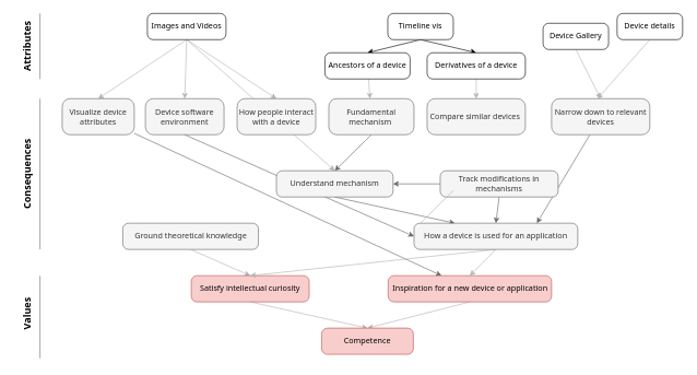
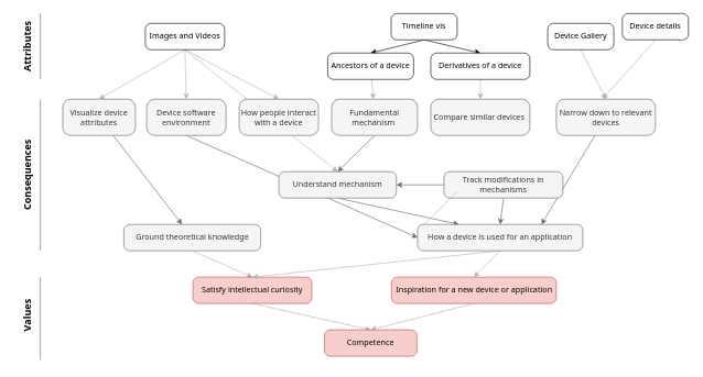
  <mxCell id="0" />
  <mxCell id="1" parent="0" />
  <mxCell id="2" style="rounded=0;orthogonalLoop=1;jettySize=auto;html=1;entryX=0.5;entryY=0;entryDx=0;entryDy=0;exitX=0.5;exitY=1;exitDx=0;exitDy=0;strokeColor=#B3B3B3;" edge="1" parent="1" source="6" target="13"><mxGeometry relative="1" as="geometry" /></mxCell>
  <mxCell id="3" style="rounded=0;orthogonalLoop=1;jettySize=auto;html=1;exitX=0.5;exitY=1;exitDx=0;exitDy=0;entryX=0.5;entryY=0;entryDx=0;entryDy=0;strokeColor=#B3B3B3;" edge="1" parent="1" source="6" target="11"><mxGeometry relative="1" as="geometry" /></mxCell>
  <mxCell id="4" style="edgeStyle=none;rounded=0;orthogonalLoop=1;jettySize=auto;html=1;exitX=0.5;exitY=1;exitDx=0;exitDy=0;entryX=0.5;entryY=0;entryDx=0;entryDy=0;strokeColor=#B3B3B3;" edge="1" parent="1" source="6" target="16"><mxGeometry relative="1" as="geometry" /></mxCell>
  <mxCell id="5" style="edgeStyle=none;rounded=0;orthogonalLoop=1;jettySize=auto;html=1;exitX=0.5;exitY=1;exitDx=0;exitDy=0;entryX=0.5;entryY=0;entryDx=0;entryDy=0;strokeColor=#B3B3B3;" edge="1" parent="1" source="6" target="18"><mxGeometry relative="1" as="geometry" /></mxCell>
- <mxCell id="6" value="Images and Videos" style="rounded=1;whiteSpace=wrap;html=1;arcSize=22;fontFamily=segoe UI;" vertex="1" parent="1"><mxGeometry x="224" y="20" width="120" height="40" as="geometry" /></mxCell>
+ <mxCell id="6" value="Images and Videos" style="rounded=1;whiteSpace=wrap;html=1;arcSize=22;fontFamily=segoe UI;" vertex="1" parent="1"><mxGeometry x="219" y="35" width="120" height="40" as="geometry" /></mxCell>
  <mxCell id="7" style="edgeStyle=none;rounded=0;orthogonalLoop=1;jettySize=auto;html=1;exitX=0.5;exitY=1;exitDx=0;exitDy=0;entryX=0.5;entryY=0;entryDx=0;entryDy=0;" edge="1" parent="1" source="9" target="20"><mxGeometry relative="1" as="geometry" /></mxCell>
  <mxCell id="8" style="edgeStyle=none;rounded=0;orthogonalLoop=1;jettySize=auto;html=1;exitX=0.5;exitY=1;exitDx=0;exitDy=0;entryX=0.5;entryY=0;entryDx=0;entryDy=0;" edge="1" parent="1" source="9" target="24"><mxGeometry relative="1" as="geometry" /></mxCell>
  <mxCell id="9" value="Timeline vis" style="rounded=1;whiteSpace=wrap;html=1;arcSize=22;fontFamily=segoe UI;" vertex="1" parent="1"><mxGeometry x="591" y="20" width="100" height="40" as="geometry" /></mxCell>
  <mxCell id="10" style="edgeStyle=none;rounded=0;orthogonalLoop=1;jettySize=auto;html=1;exitX=0.5;exitY=1;exitDx=0;exitDy=0;entryX=0;entryY=0.5;entryDx=0;entryDy=0;strokeColor=#666666;fillColor=#f5f5f5;" edge="1" parent="1" source="11" target="39"><mxGeometry relative="1" as="geometry" /></mxCell>
  <mxCell id="11" value="Device software environment" style="rounded=1;whiteSpace=wrap;html=1;fillColor=#f5f5f5;arcSize=22;fontFamily=segoe UI;strokeColor=#666666;fontColor=#333333;" vertex="1" parent="1"><mxGeometry x="221" y="150" width="120" height="55" as="geometry" /></mxCell>
- <mxCell id="12" style="rounded=0;orthogonalLoop=1;jettySize=auto;html=1;strokeColor=#666666;fillColor=#f5f5f5;" edge="1" parent="1" source="13" target="30"><mxGeometry relative="1" as="geometry" /></mxCell>
+ <mxCell id="12" style="rounded=0;orthogonalLoop=1;jettySize=auto;html=1;strokeColor=#666666;fillColor=#f5f5f5;" edge="1" parent="1" source="13" target="15"><mxGeometry relative="1" as="geometry" /></mxCell>
  <mxCell id="13" value="Visualize device attributes" style="rounded=1;whiteSpace=wrap;html=1;fillColor=#f5f5f5;arcSize=22;fontFamily=segoe UI;strokeColor=#666666;fontColor=#333333;" vertex="1" parent="1"><mxGeometry x="94" y="150" width="110" height="55" as="geometry" /></mxCell>
  <mxCell id="14" style="edgeStyle=none;rounded=0;orthogonalLoop=1;jettySize=auto;html=1;exitX=0.5;exitY=1;exitDx=0;exitDy=0;strokeColor=#B3B3B3;" edge="1" parent="1" source="15"><mxGeometry relative="1" as="geometry"><mxPoint x="381" y="420" as="targetPoint" /></mxGeometry></mxCell>
  <mxCell id="15" value="Ground theoretical knowledge" style="rounded=1;whiteSpace=wrap;html=1;fillColor=#f5f5f5;arcSize=22;fontFamily=segoe UI;strokeColor=#666666;fontColor=#333333;" vertex="1" parent="1"><mxGeometry x="186.5" y="340" width="207" height="40" as="geometry" /></mxCell>
  <mxCell id="16" value="How people interact with a device" style="rounded=1;whiteSpace=wrap;html=1;fillColor=#f5f5f5;arcSize=22;fontFamily=segoe UI;strokeColor=#666666;fontColor=#333333;" vertex="1" parent="1"><mxGeometry x="361" y="150" width="120" height="55" as="geometry" /></mxCell>
  <mxCell id="17" style="edgeStyle=none;rounded=0;orthogonalLoop=1;jettySize=auto;html=1;exitX=0.5;exitY=1;exitDx=0;exitDy=0;entryX=0.25;entryY=0;entryDx=0;entryDy=0;strokeColor=#666666;fillColor=#f5f5f5;" edge="1" parent="1" source="18" target="39"><mxGeometry relative="1" as="geometry" /></mxCell>
  <mxCell id="18" value="Understand mechanism" style="rounded=1;whiteSpace=wrap;html=1;fillColor=#f5f5f5;arcSize=22;fontFamily=segoe UI;strokeColor=#666666;fontColor=#333333;" vertex="1" parent="1"><mxGeometry x="421" y="260" width="178" height="40" as="geometry" /></mxCell>
  <mxCell id="19" value="" style="edgeStyle=none;rounded=0;orthogonalLoop=1;jettySize=auto;html=1;strokeColor=#B3B3B3;" edge="1" parent="1" source="20" target="22"><mxGeometry relative="1" as="geometry" /></mxCell>
  <mxCell id="20" value="Ancestors of a device" style="rounded=1;whiteSpace=wrap;html=1;arcSize=22;fontFamily=segoe UI;" vertex="1" parent="1"><mxGeometry x="495" y="80" width="130" height="40" as="geometry" /></mxCell>
  <mxCell id="21" style="edgeStyle=none;rounded=0;orthogonalLoop=1;jettySize=auto;html=1;exitX=0.5;exitY=1;exitDx=0;exitDy=0;entryX=0.5;entryY=0;entryDx=0;entryDy=0;strokeColor=#666666;fillColor=#f5f5f5;" edge="1" parent="1" source="22" target="18"><mxGeometry relative="1" as="geometry" /></mxCell>
  <mxCell id="22" value="Fundamental mechanism&amp;nbsp;" style="rounded=1;whiteSpace=wrap;html=1;fillColor=#f5f5f5;arcSize=22;fontFamily=segoe UI;strokeColor=#666666;fontColor=#333333;" vertex="1" parent="1"><mxGeometry x="501" y="150" width="130" height="55" as="geometry" /></mxCell>
  <mxCell id="23" style="edgeStyle=none;rounded=0;orthogonalLoop=1;jettySize=auto;html=1;exitX=0.5;exitY=1;exitDx=0;exitDy=0;strokeColor=#B3B3B3;" edge="1" parent="1" source="24" target="25"><mxGeometry relative="1" as="geometry" /></mxCell>
  <mxCell id="24" value="Derivatives of a device" style="rounded=1;whiteSpace=wrap;html=1;arcSize=22;fontFamily=segoe UI;" vertex="1" parent="1"><mxGeometry x="651" y="80" width="150" height="40" as="geometry" /></mxCell>
  <mxCell id="25" value="Compare similar devices&amp;nbsp;" style="rounded=1;whiteSpace=wrap;html=1;fillColor=#f5f5f5;arcSize=22;fontFamily=segoe UI;strokeColor=#666666;fontColor=#333333;" vertex="1" parent="1"><mxGeometry x="651" y="150" width="150" height="55" as="geometry" /></mxCell>
  <mxCell id="26" style="edgeStyle=none;rounded=0;orthogonalLoop=1;jettySize=auto;html=1;strokeColor=#666666;fillColor=#f5f5f5;" edge="1" parent="1" source="42" target="18"><mxGeometry relative="1" as="geometry" /></mxCell>
  <mxCell id="27" style="edgeStyle=none;rounded=0;orthogonalLoop=1;jettySize=auto;html=1;exitX=0.5;exitY=1;exitDx=0;exitDy=0;entryX=0.5;entryY=0;entryDx=0;entryDy=0;strokeColor=#B3B3B3;" edge="1" parent="1" source="28" target="40"><mxGeometry relative="1" as="geometry" /></mxCell>
  <mxCell id="28" value="Satisfy intellectual curiosity" style="rounded=1;whiteSpace=wrap;html=1;fillColor=#f8cecc;arcSize=22;fontFamily=segoe UI;strokeColor=#b85450;" vertex="1" parent="1"><mxGeometry x="291" y="420" width="180" height="40" as="geometry" /></mxCell>
  <mxCell id="29" style="edgeStyle=none;rounded=0;orthogonalLoop=1;jettySize=auto;html=1;exitX=0.5;exitY=1;exitDx=0;exitDy=0;entryX=0.5;entryY=0;entryDx=0;entryDy=0;strokeColor=#B3B3B3;" edge="1" parent="1" source="30" target="40"><mxGeometry relative="1" as="geometry" /></mxCell>
  <mxCell id="30" value="Inspiration for a new device or application" style="rounded=1;whiteSpace=wrap;html=1;fillColor=#f8cecc;arcSize=22;fontFamily=segoe UI;strokeColor=#b85450;" vertex="1" parent="1"><mxGeometry x="591.5" y="420" width="249.5" height="40" as="geometry" /></mxCell>
  <mxCell id="31" style="edgeStyle=none;rounded=0;orthogonalLoop=1;jettySize=auto;html=1;entryX=0.75;entryY=0;entryDx=0;entryDy=0;strokeColor=#666666;fillColor=#f5f5f5;" edge="1" parent="1" source="32" target="39"><mxGeometry relative="1" as="geometry" /></mxCell>
  <mxCell id="32" value="Narrow down to relevant devices" style="rounded=1;whiteSpace=wrap;html=1;fillColor=#f5f5f5;arcSize=22;fontFamily=segoe UI;strokeColor=#666666;fontColor=#333333;" vertex="1" parent="1"><mxGeometry x="841" y="150" width="150" height="55" as="geometry" /></mxCell>
  <mxCell id="33" style="edgeStyle=none;rounded=0;orthogonalLoop=1;jettySize=auto;html=1;exitX=0.5;exitY=1;exitDx=0;exitDy=0;entryX=0.5;entryY=0;entryDx=0;entryDy=0;strokeColor=#B3B3B3;" edge="1" parent="1" source="34" target="32"><mxGeometry relative="1" as="geometry" /></mxCell>
  <mxCell id="34" value="Device Gallery" style="rounded=1;whiteSpace=wrap;html=1;arcSize=22;fontFamily=segoe UI;" vertex="1" parent="1"><mxGeometry x="828" y="35" width="100" height="40" as="geometry" /></mxCell>
  <mxCell id="35" style="edgeStyle=none;rounded=0;orthogonalLoop=1;jettySize=auto;html=1;exitX=0.5;exitY=1;exitDx=0;exitDy=0;strokeColor=#B3B3B3;" edge="1" parent="1" source="36"><mxGeometry relative="1" as="geometry"><mxPoint x="911" y="150" as="targetPoint" /></mxGeometry></mxCell>
  <mxCell id="36" value="Device details" style="rounded=1;whiteSpace=wrap;html=1;arcSize=22;fontFamily=segoe UI;" vertex="1" parent="1"><mxGeometry x="941" y="20" width="100" height="40" as="geometry" /></mxCell>
  <mxCell id="37" style="edgeStyle=none;rounded=0;orthogonalLoop=1;jettySize=auto;html=1;exitX=0.5;exitY=1;exitDx=0;exitDy=0;entryX=0.5;entryY=0;entryDx=0;entryDy=0;strokeColor=#B3B3B3;" edge="1" parent="1" source="39" target="30"><mxGeometry relative="1" as="geometry" /></mxCell>
  <mxCell id="38" style="edgeStyle=none;rounded=0;orthogonalLoop=1;jettySize=auto;html=1;exitX=0.5;exitY=1;exitDx=0;exitDy=0;entryX=0.5;entryY=0;entryDx=0;entryDy=0;strokeColor=#B3B3B3;" edge="1" parent="1" source="39" target="28"><mxGeometry relative="1" as="geometry" /></mxCell>
  <mxCell id="39" value="How a device is used for an application" style="rounded=1;whiteSpace=wrap;html=1;fillColor=#f5f5f5;arcSize=22;fontFamily=segoe UI;strokeColor=#666666;fontColor=#333333;" vertex="1" parent="1"><mxGeometry x="631" y="340" width="250" height="40" as="geometry" /></mxCell>
  <mxCell id="40" value="Competence" style="rounded=1;whiteSpace=wrap;html=1;fillColor=#f8cecc;arcSize=22;fontFamily=segoe UI;strokeColor=#b85450;" vertex="1" parent="1"><mxGeometry x="490" y="500" width="140" height="40" as="geometry" /></mxCell>
  <mxCell id="41" style="edgeStyle=none;rounded=0;orthogonalLoop=1;jettySize=auto;html=1;exitX=0.5;exitY=1;exitDx=0;exitDy=0;entryX=0.5;entryY=0;entryDx=0;entryDy=0;strokeColor=#666666;fillColor=#f5f5f5;" edge="1" parent="1" source="42" target="39"><mxGeometry relative="1" as="geometry" /></mxCell>
  <mxCell id="42" value="Track modifications in mechanisms" style="rounded=1;whiteSpace=wrap;html=1;fillColor=#f5f5f5;arcSize=22;fontFamily=segoe UI;strokeColor=#666666;fontColor=#333333;" vertex="1" parent="1"><mxGeometry x="671" y="260" width="180" height="40" as="geometry" /></mxCell>
  <mxCell id="43" value="" style="endArrow=none;html=1;strokeColor=#B3B3B3;" edge="1" parent="1"><mxGeometry width="50" height="50" relative="1" as="geometry"><mxPoint x="641" y="340" as="sourcePoint" /><mxPoint x="691" y="290" as="targetPoint" /></mxGeometry></mxCell>
  <mxCell id="44" value="" style="endArrow=none;html=1;strokeColor=#B3B3B3;strokeWidth=2;" edge="1" parent="1"><mxGeometry width="50" height="50" relative="1" as="geometry"><mxPoint x="60" y="120" as="sourcePoint" /><mxPoint x="60" y="20" as="targetPoint" /></mxGeometry></mxCell>
  <mxCell id="45" value="" style="endArrow=none;html=1;strokeColor=#B3B3B3;strokeWidth=2;" edge="1" parent="1"><mxGeometry width="50" height="50" relative="1" as="geometry"><mxPoint x="60" y="380" as="sourcePoint" /><mxPoint x="60" y="150" as="targetPoint" /></mxGeometry></mxCell>
  <mxCell id="46" value="" style="endArrow=none;html=1;strokeColor=#B3B3B3;strokeWidth=2;" edge="1" parent="1"><mxGeometry width="50" height="50" relative="1" as="geometry"><mxPoint x="60" y="420" as="sourcePoint" /><mxPoint x="60" y="420" as="targetPoint" /><Array as="points"><mxPoint x="60" y="550" /></Array></mxGeometry></mxCell>
  <mxCell id="47" value="Attributes" style="text;html=1;strokeColor=none;fillColor=none;align=center;verticalAlign=middle;whiteSpace=wrap;rounded=0;fontFamily=segoe UI;fontStyle=1;rotation=270;fontSize=15;" vertex="1" parent="1"><mxGeometry x="20" y="60" width="40" height="20" as="geometry" /></mxCell>
  <mxCell id="48" value="Consequences" style="text;html=1;strokeColor=none;fillColor=none;align=center;verticalAlign=middle;whiteSpace=wrap;rounded=0;fontFamily=segoe UI;fontStyle=1;rotation=270;fontSize=15;" vertex="1" parent="1"><mxGeometry x="20" y="255" width="40" height="20" as="geometry" /></mxCell>
  <mxCell id="49" value="Values" style="text;html=1;strokeColor=none;fillColor=none;align=center;verticalAlign=middle;whiteSpace=wrap;rounded=0;fontFamily=segoe UI;fontStyle=1;rotation=270;fontSize=15;" vertex="1" parent="1"><mxGeometry x="20" y="468" width="40" height="20" as="geometry" /></mxCell>
